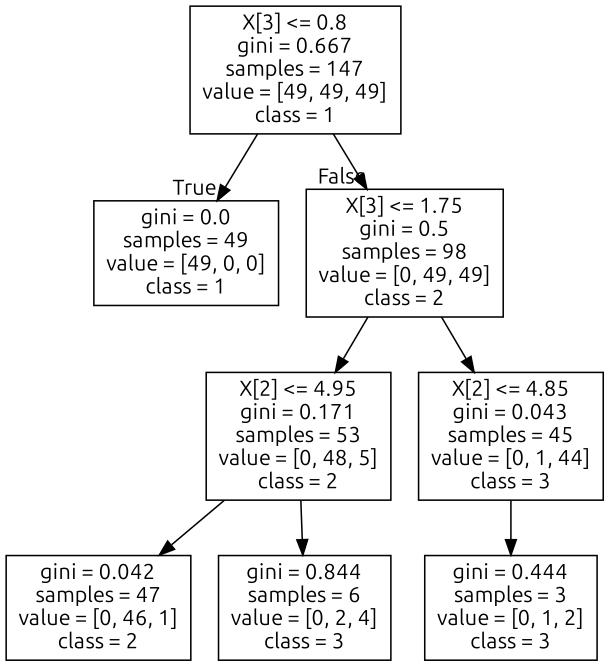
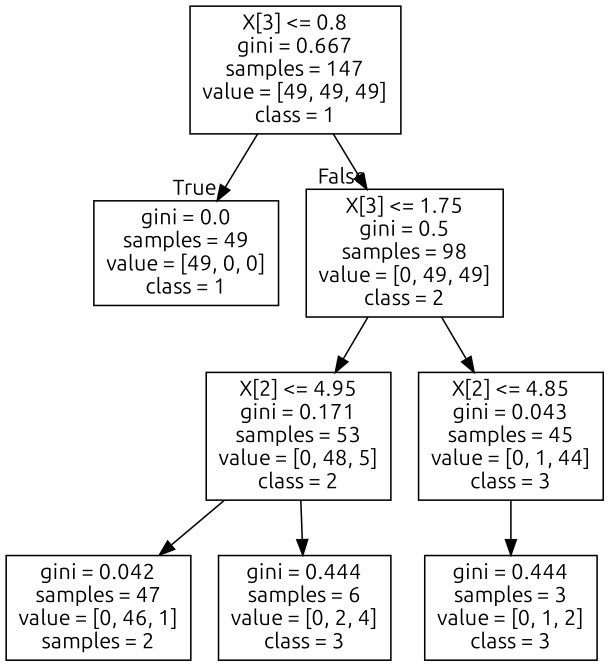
  digraph {
    fontname=Ubuntu
    node [fontname=Ubuntu shape=box]
    edge [fontname=Ubuntu]
    n1 [label="X[3] <= 0.8\ngini = 0.667\nsamples = 147\nvalue = [49, 49, 49]\nclass = 1"]
    n2 [label="gini = 0.0\nsamples = 49\nvalue = [49, 0, 0]\nclass = 1"]
    n3 [label="X[3] <= 1.75\ngini = 0.5\nsamples = 98\nvalue = [0, 49, 49]\nclass = 2"]
    n4 [label="X[2] <= 4.95\ngini = 0.171\nsamples = 53\nvalue = [0, 48, 5]\nclass = 2"]
    n5 [label="X[2] <= 4.85\ngini = 0.043\nsamples = 45\nvalue = [0, 1, 44]\nclass = 3"]
-   n6 [label="gini = 0.042\nsamples = 47\nvalue = [0, 46, 1]\nclass = 2"]
-   n7 [label="gini = 0.844\nsamples = 6\nvalue = [0, 2, 4]\nclass = 3"]
+   n6 [label="gini = 0.042\nsamples = 47\nvalue = [0, 46, 1]\nsamples = 2"]
+   n7 [label="gini = 0.444\nsamples = 6\nvalue = [0, 2, 4]\nclass = 3"]
    n8 [label="gini = 0.444\nsamples = 3\nvalue = [0, 1, 2]\nclass = 3"]
    n1 -> n2 [headlabel=True labelangle=45 labeldistance=2.5]
    n1 -> n3 [headlabel=False labelangle=-45 labeldistance=2.5]
    n3 -> n4
    n3 -> n5
    n4 -> n6
    n4 -> n7
    n5 -> n8
  }
